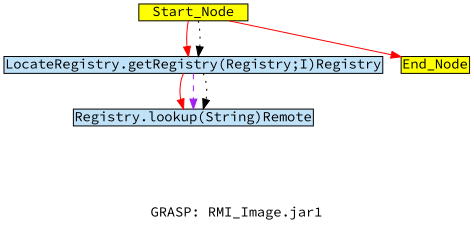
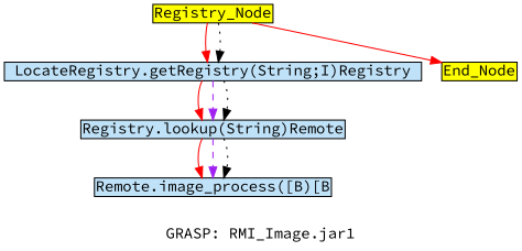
  digraph {
    fontname="Source Code Pro"
    label="GRASP: RMI_Image.jar1"
    node [fillcolor="#c0e2f8" fontname="Source Code Pro" margin=0.02 shape=box style=filled]
    edge [color=red fontname="Source Code Pro" style=solid]
-   Start_Node [fillcolor=yellow height=0 width=0]
-   "LocateRegistry.getRegistry(String;I)Registry" [height=0 width=0 label="LocateRegistry.getRegistry(Registry;I)Registry"]
+   Start_Node [fillcolor=yellow height=0 width=0 label=Registry_Node]
+   "LocateRegistry.getRegistry(String;I)Registry" [height=0 width=0]
    End_Node [fillcolor=yellow height=0 width=0]
    "Registry.lookup(String)Remote" [height=0 width=0]
+   "Remote.image_process([B)[B" [height=0 width=0]
    Start_Node -> "LocateRegistry.getRegistry(String;I)Registry"
    Start_Node -> "LocateRegistry.getRegistry(String;I)Registry" [color=black style=dotted]
    Start_Node -> End_Node
    "LocateRegistry.getRegistry(String;I)Registry" -> "Registry.lookup(String)Remote"
    "LocateRegistry.getRegistry(String;I)Registry" -> "Registry.lookup(String)Remote" [color=purple style=dashed]
    "LocateRegistry.getRegistry(String;I)Registry" -> "Registry.lookup(String)Remote" [color=black style=dotted]
+   "Registry.lookup(String)Remote" -> "Remote.image_process([B)[B"
+   "Registry.lookup(String)Remote" -> "Remote.image_process([B)[B" [color=purple style=dashed]
+   "Registry.lookup(String)Remote" -> "Remote.image_process([B)[B" [color=black style=dotted]
  }
